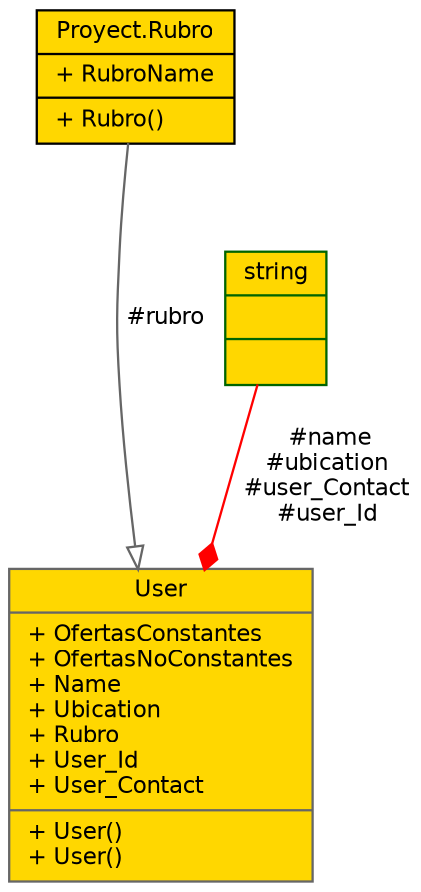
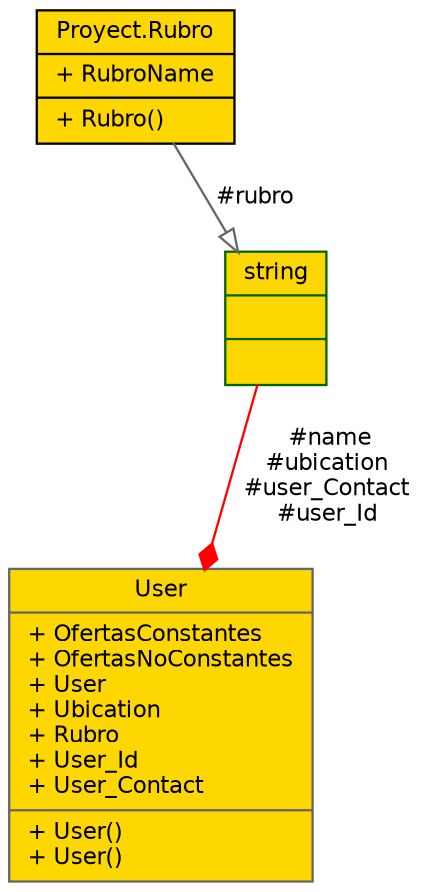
  digraph {
    node [fillcolor=gold fontname=Helvetica fontsize=10 shape=record style=filled]
    edge [fontname=Helvetica fontsize=10 labelfontname=Helvetica labelfontsize=10 style=solid]
-   n1 [color=gray40 height=0.2 label="{User\n|+ OfertasConstantes\l+ OfertasNoConstantes\l+ Name\l+ Ubication\l+ Rubro\l+ User_Id\l+ User_Contact\l|+ User()\l+ User()\l}" width=0.4]
+   n1 [color=gray40 height=0.2 label="{User\n|+ OfertasConstantes\l+ OfertasNoConstantes\l+ User\l+ Ubication\l+ Rubro\l+ User_Id\l+ User_Contact\l|+ User()\l+ User()\l}" width=0.4]
    n2 [color=darkgreen height=0.2 label="{string\n||}" width=0.4]
    n3 [color=black height=0.2 label="{Proyect.Rubro\n|+ RubroName\l|+ Rubro()\l}" width=0.4]
    n2 -> n1 [arrowhead=diamond color=red label=" #name\n#ubication\n#user_Contact\n#user_Id"]
-   n3 -> n1 [arrowhead=onormal color=gray40 label=" #rubro"]
+   n3 -> n2 [arrowhead=onormal color=gray40 label=" #rubro"]
  }
